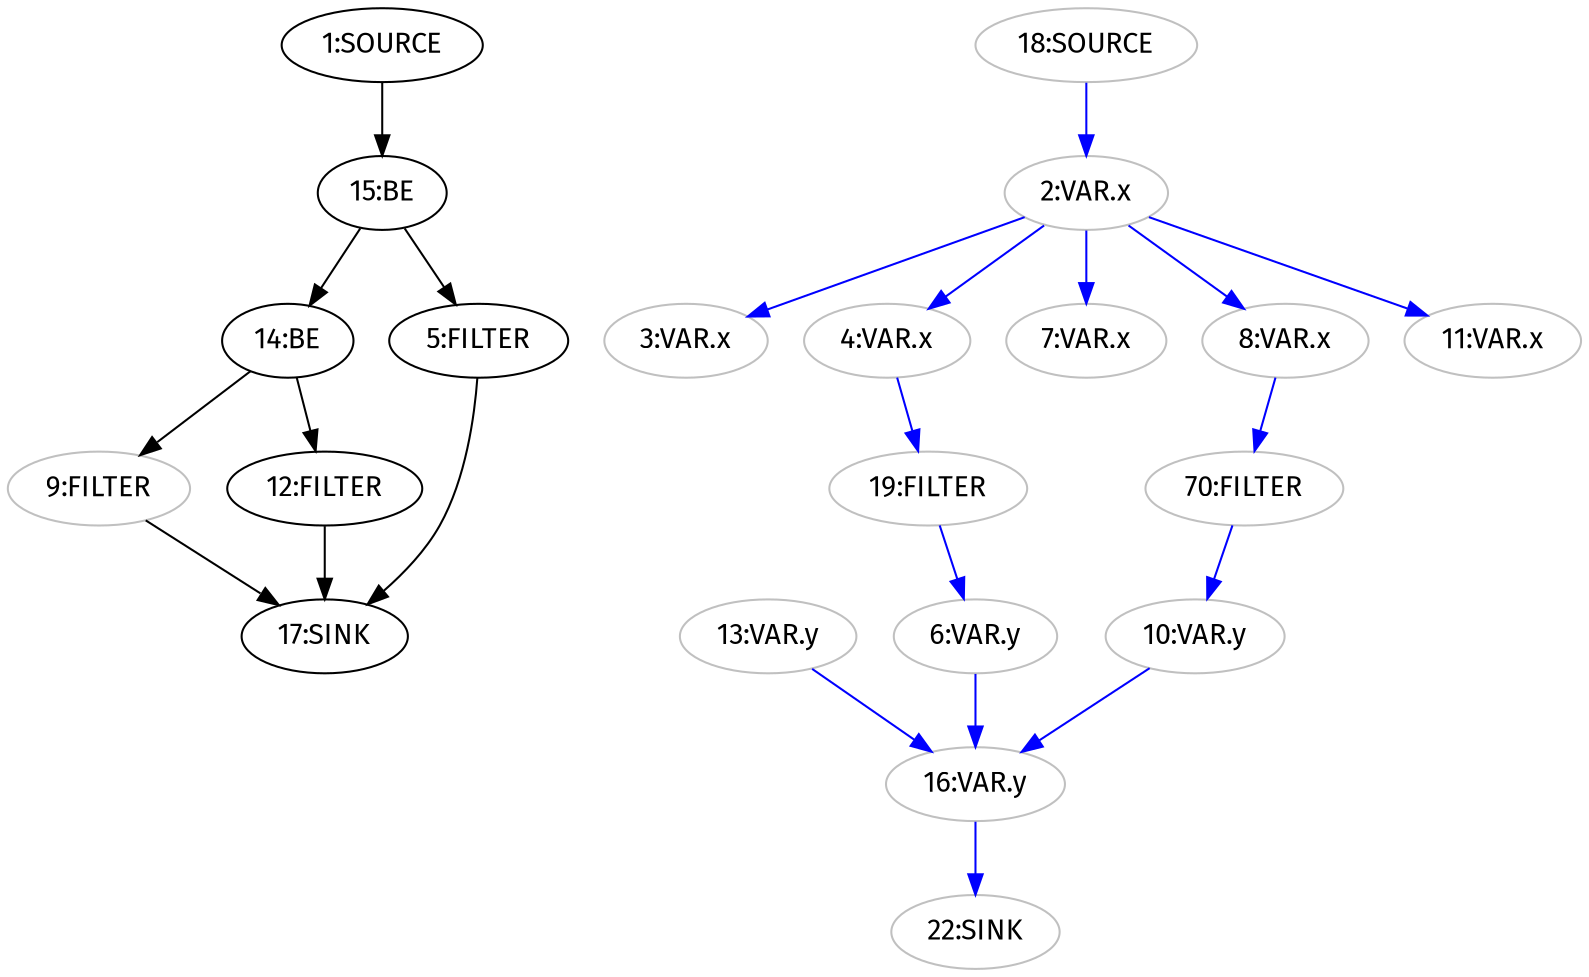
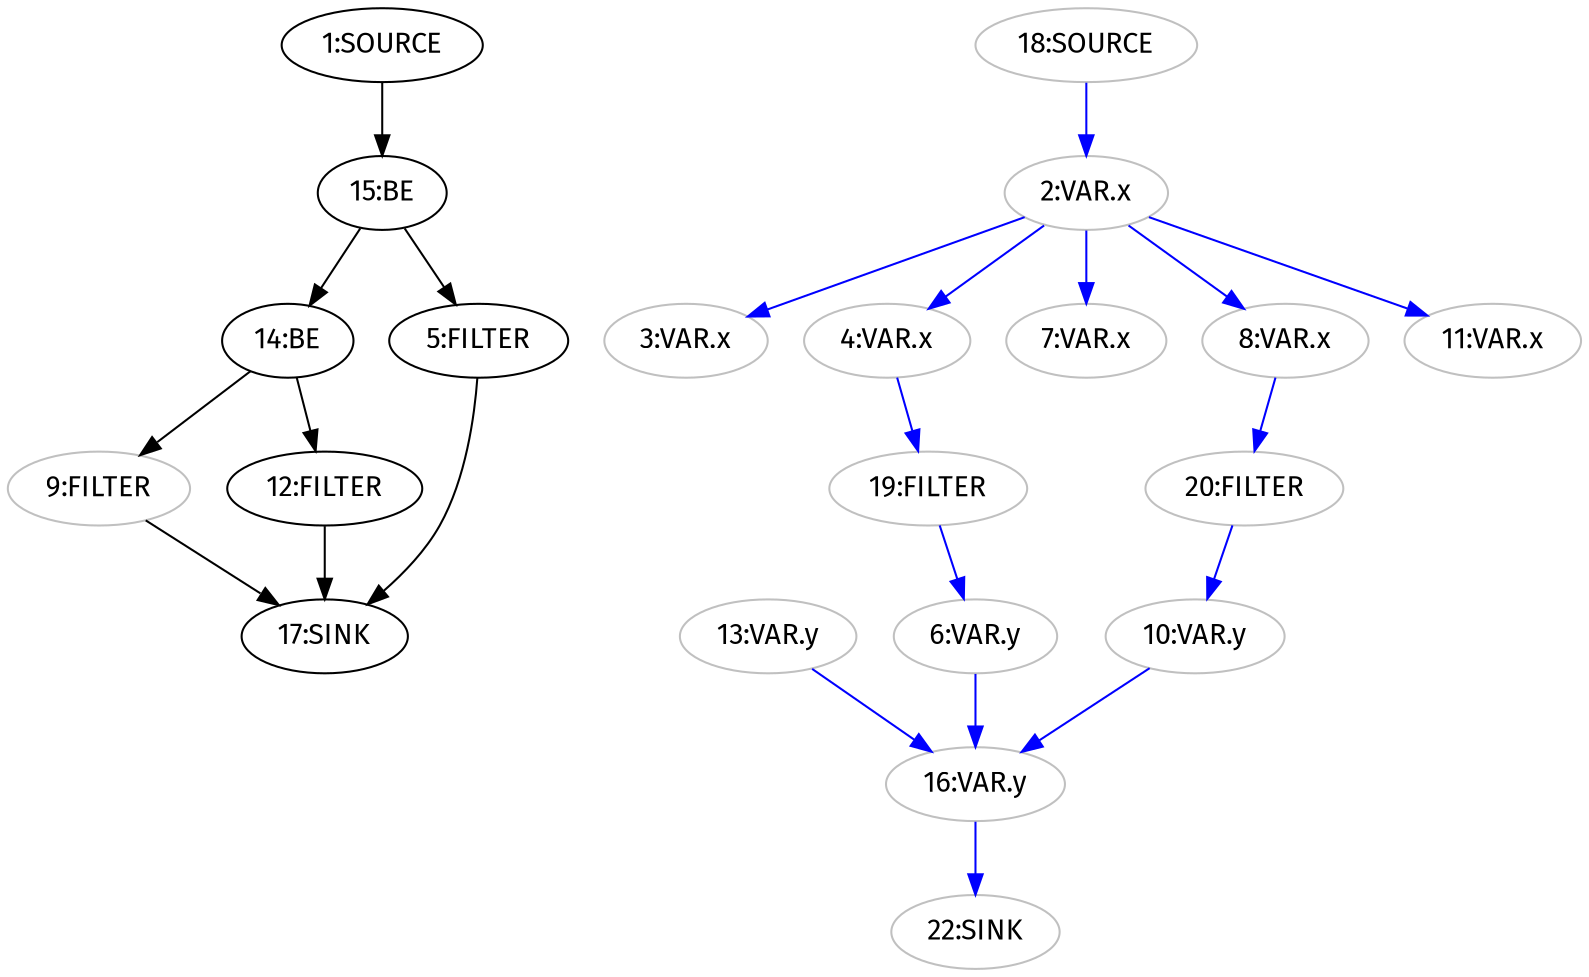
  digraph {
    fontname="Fira Sans"
    node [fontname="Fira Sans" color=grey]
    edge [color=blue fontname="Fira Sans"]
    n1 [label="15:BE" color=""]
    n2 [label="14:BE" color=""]
    n3 [label="5:FILTER" color=""]
    n4 [label="9:FILTER"]
    n5 [label="12:FILTER" color=""]
    n6 [label="17:SINK" color=""]
    n7 [label="1:SOURCE" color=""]
    n8 [label="2:VAR.x"]
    n9 [label="3:VAR.x"]
    n10 [label="4:VAR.x"]
    n11 [label="7:VAR.x"]
    n12 [label="8:VAR.x"]
    n13 [label="11:VAR.x"]
    n14 [label="19:FILTER"]
-   n15 [label="70:FILTER"]
+   n15 [label="20:FILTER"]
    n16 [label="6:VAR.y"]
    n17 [label="16:VAR.y"]
    n18 [label="22:SINK"]
    n19 [label="10:VAR.y"]
    n20 [label="13:VAR.y"]
    n21 [label="18:SOURCE"]
    n1 -> n2 [color=black]
    n1 -> n3 [color=black]
    n2 -> n4 [color=black]
    n2 -> n5 [color=black]
    n3 -> n6 [color=black]
    n4 -> n6 [color=black]
    n5 -> n6 [color=black]
    n7 -> n1 [color=black]
    n8 -> n9
    n8 -> n10
    n8 -> n11
    n8 -> n12
    n8 -> n13
    n10 -> n14
    n12 -> n15
    n14 -> n16
    n15 -> n19
    n16 -> n17
    n17 -> n18
    n19 -> n17
    n20 -> n17
    n21 -> n8
  }
